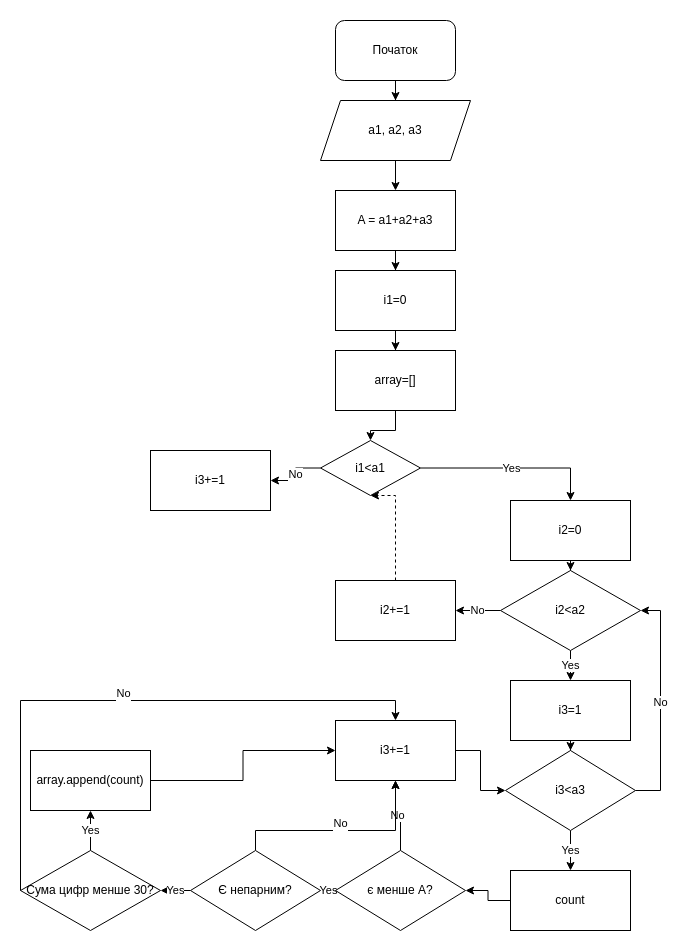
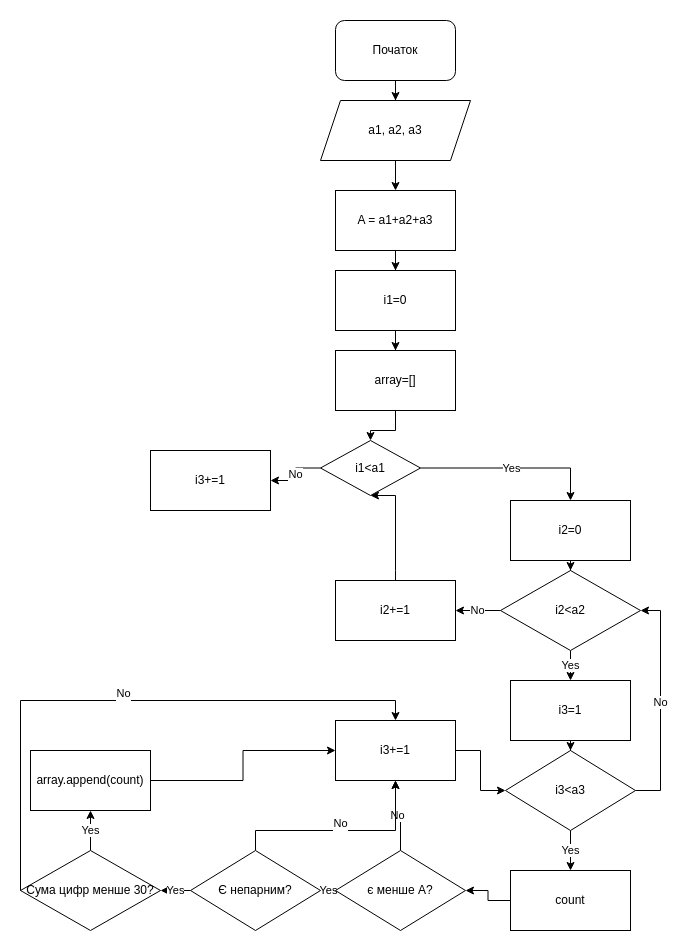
  <mxCell id="0" />
  <mxCell id="1" parent="0" />
  <mxCell id="2" style="edgeStyle=orthogonalEdgeStyle;rounded=0;orthogonalLoop=1;jettySize=auto;html=1;entryX=0.5;entryY=0;entryDx=0;entryDy=0;" edge="1" parent="1" source="3" target="5"><mxGeometry relative="1" as="geometry" /></mxCell>
  <mxCell id="3" value="Початок" style="rounded=1;whiteSpace=wrap;html=1;" parent="1" vertex="1"><mxGeometry x="335" y="20" width="120" height="60" as="geometry" /></mxCell>
  <mxCell id="4" style="edgeStyle=orthogonalEdgeStyle;rounded=0;orthogonalLoop=1;jettySize=auto;html=1;entryX=0.5;entryY=0;entryDx=0;entryDy=0;" edge="1" parent="1" source="5" target="7"><mxGeometry relative="1" as="geometry" /></mxCell>
  <mxCell id="5" value="a1, a2, a3" style="shape=parallelogram;perimeter=parallelogramPerimeter;whiteSpace=wrap;html=1;fixedSize=1;" parent="1" vertex="1"><mxGeometry x="320" y="100" width="150" height="60" as="geometry" /></mxCell>
  <mxCell id="6" style="edgeStyle=orthogonalEdgeStyle;rounded=0;orthogonalLoop=1;jettySize=auto;html=1;" edge="1" parent="1" source="7" target="9"><mxGeometry relative="1" as="geometry" /></mxCell>
  <mxCell id="7" value="A = a1+a2+a3" style="rounded=0;whiteSpace=wrap;html=1;" parent="1" vertex="1"><mxGeometry x="335" y="190" width="120" height="60" as="geometry" /></mxCell>
  <mxCell id="8" style="edgeStyle=orthogonalEdgeStyle;rounded=0;orthogonalLoop=1;jettySize=auto;html=1;" edge="1" parent="1" source="9" target="14"><mxGeometry relative="1" as="geometry" /></mxCell>
  <mxCell id="9" value="i1=0" style="rounded=0;whiteSpace=wrap;html=1;" parent="1" vertex="1"><mxGeometry x="335" y="270" width="120" height="60" as="geometry" /></mxCell>
  <mxCell id="10" value="Yes" style="edgeStyle=orthogonalEdgeStyle;rounded=0;orthogonalLoop=1;jettySize=auto;html=1;entryX=0.5;entryY=0;entryDx=0;entryDy=0;" parent="1" source="12" target="16" edge="1"><mxGeometry relative="1" as="geometry"><mxPoint x="540" y="520" as="targetPoint" /></mxGeometry></mxCell>
  <mxCell id="11" value="No" style="edgeStyle=orthogonalEdgeStyle;rounded=0;orthogonalLoop=1;jettySize=auto;html=1;entryX=1;entryY=0.5;entryDx=0;entryDy=0;" edge="1" parent="1" source="12" target="42"><mxGeometry relative="1" as="geometry" /></mxCell>
  <mxCell id="12" value="i1&amp;lt;a1" style="rhombus;whiteSpace=wrap;html=1;" parent="1" vertex="1"><mxGeometry x="320" y="440" width="100" height="55" as="geometry" /></mxCell>
  <mxCell id="13" style="edgeStyle=orthogonalEdgeStyle;rounded=0;orthogonalLoop=1;jettySize=auto;html=1;entryX=0.5;entryY=0;entryDx=0;entryDy=0;" edge="1" parent="1" source="14" target="12"><mxGeometry relative="1" as="geometry" /></mxCell>
  <mxCell id="14" value="array=[]" style="rounded=0;whiteSpace=wrap;html=1;" parent="1" vertex="1"><mxGeometry x="335" y="350" width="120" height="60" as="geometry" /></mxCell>
  <mxCell id="15" value="" style="edgeStyle=orthogonalEdgeStyle;rounded=0;orthogonalLoop=1;jettySize=auto;html=1;" parent="1" source="16" target="19" edge="1"><mxGeometry relative="1" as="geometry" /></mxCell>
  <mxCell id="16" value="i2=0" style="rounded=0;whiteSpace=wrap;html=1;" parent="1" vertex="1"><mxGeometry x="510" y="500" width="120" height="60" as="geometry" /></mxCell>
  <mxCell id="17" value="Yes" style="edgeStyle=orthogonalEdgeStyle;rounded=0;orthogonalLoop=1;jettySize=auto;html=1;entryX=0.5;entryY=0;entryDx=0;entryDy=0;" parent="1" source="19" target="21" edge="1"><mxGeometry relative="1" as="geometry" /></mxCell>
  <mxCell id="18" value="No" style="edgeStyle=orthogonalEdgeStyle;rounded=0;orthogonalLoop=1;jettySize=auto;html=1;entryX=1;entryY=0.5;entryDx=0;entryDy=0;" edge="1" parent="1" source="19" target="41"><mxGeometry relative="1" as="geometry" /></mxCell>
  <mxCell id="19" value="i2&amp;lt;a2" style="rhombus;whiteSpace=wrap;html=1;rounded=0;" parent="1" vertex="1"><mxGeometry x="500" y="570" width="140" height="80" as="geometry" /></mxCell>
  <mxCell id="20" value="" style="edgeStyle=orthogonalEdgeStyle;rounded=0;orthogonalLoop=1;jettySize=auto;html=1;entryX=0.5;entryY=0;entryDx=0;entryDy=0;" parent="1" source="21" target="24" edge="1"><mxGeometry relative="1" as="geometry" /></mxCell>
  <mxCell id="21" value="i3=1" style="whiteSpace=wrap;html=1;rounded=0;" parent="1" vertex="1"><mxGeometry x="510" y="680" width="120" height="60" as="geometry" /></mxCell>
  <mxCell id="22" value="Yes" style="edgeStyle=orthogonalEdgeStyle;rounded=0;orthogonalLoop=1;jettySize=auto;html=1;" parent="1" source="24" target="26" edge="1"><mxGeometry relative="1" as="geometry" /></mxCell>
  <mxCell id="23" value="No" style="edgeStyle=orthogonalEdgeStyle;rounded=0;orthogonalLoop=1;jettySize=auto;html=1;entryX=1;entryY=0.5;entryDx=0;entryDy=0;" edge="1" parent="1" source="24" target="19"><mxGeometry relative="1" as="geometry"><Array as="points"><mxPoint x="660" y="790" /><mxPoint x="660" y="610" /></Array></mxGeometry></mxCell>
  <mxCell id="24" value="i3&amp;lt;a3" style="rhombus;whiteSpace=wrap;html=1;rounded=0;" parent="1" vertex="1"><mxGeometry x="505" y="750" width="130" height="80" as="geometry" /></mxCell>
  <mxCell id="25" value="" style="edgeStyle=orthogonalEdgeStyle;rounded=0;orthogonalLoop=1;jettySize=auto;html=1;" edge="1" parent="1" source="26" target="29"><mxGeometry relative="1" as="geometry" /></mxCell>
  <mxCell id="26" value="count" style="whiteSpace=wrap;html=1;rounded=0;" parent="1" vertex="1"><mxGeometry x="510" y="870" width="120" height="60" as="geometry" /></mxCell>
  <mxCell id="27" value="Yes" style="edgeStyle=orthogonalEdgeStyle;rounded=0;orthogonalLoop=1;jettySize=auto;html=1;" edge="1" parent="1" source="29" target="32"><mxGeometry relative="1" as="geometry" /></mxCell>
  <mxCell id="28" value="No" style="edgeStyle=orthogonalEdgeStyle;rounded=0;orthogonalLoop=1;jettySize=auto;html=1;entryX=0.5;entryY=1;entryDx=0;entryDy=0;" edge="1" parent="1" source="29" target="39"><mxGeometry relative="1" as="geometry"><Array as="points"><mxPoint x="400" y="815" /><mxPoint x="395" y="815" /></Array></mxGeometry></mxCell>
  <mxCell id="29" value="є менше А?" style="rhombus;whiteSpace=wrap;html=1;rounded=0;" vertex="1" parent="1"><mxGeometry x="335" y="850" width="130" height="80" as="geometry" /></mxCell>
  <mxCell id="30" value="Yes" style="edgeStyle=orthogonalEdgeStyle;rounded=0;orthogonalLoop=1;jettySize=auto;html=1;" edge="1" parent="1" source="32" target="35"><mxGeometry relative="1" as="geometry" /></mxCell>
  <mxCell id="31" value="&#10;&lt;span style=&quot;color: rgb(0, 0, 0); font-family: Helvetica; font-size: 11px; font-style: normal; font-variant-ligatures: normal; font-variant-caps: normal; font-weight: 400; letter-spacing: normal; orphans: 2; text-align: center; text-indent: 0px; text-transform: none; widows: 2; word-spacing: 0px; -webkit-text-stroke-width: 0px; white-space: nowrap; background-color: rgb(255, 255, 255); text-decoration-thickness: initial; text-decoration-style: initial; text-decoration-color: initial; display: inline !important; float: none;&quot;&gt;No&lt;/span&gt;&#10;&#10;" style="edgeStyle=orthogonalEdgeStyle;rounded=0;orthogonalLoop=1;jettySize=auto;html=1;entryX=0.5;entryY=1;entryDx=0;entryDy=0;" edge="1" parent="1" source="32" target="39"><mxGeometry relative="1" as="geometry"><Array as="points"><mxPoint x="255" y="830" /><mxPoint x="395" y="830" /></Array></mxGeometry></mxCell>
  <mxCell id="32" value="Є непарним?" style="rhombus;whiteSpace=wrap;html=1;rounded=0;" vertex="1" parent="1"><mxGeometry x="190" y="850" width="130" height="80" as="geometry" /></mxCell>
  <mxCell id="33" value="Yes" style="edgeStyle=orthogonalEdgeStyle;rounded=0;orthogonalLoop=1;jettySize=auto;html=1;" edge="1" parent="1" source="35" target="37"><mxGeometry relative="1" as="geometry" /></mxCell>
  <mxCell id="34" value="&#10;&lt;span style=&quot;color: rgb(0, 0, 0); font-family: Helvetica; font-size: 11px; font-style: normal; font-variant-ligatures: normal; font-variant-caps: normal; font-weight: 400; letter-spacing: normal; orphans: 2; text-align: center; text-indent: 0px; text-transform: none; widows: 2; word-spacing: 0px; -webkit-text-stroke-width: 0px; white-space: nowrap; background-color: rgb(255, 255, 255); text-decoration-thickness: initial; text-decoration-style: initial; text-decoration-color: initial; display: inline !important; float: none;&quot;&gt;No&lt;/span&gt;&#10;&#10;" style="edgeStyle=orthogonalEdgeStyle;rounded=0;orthogonalLoop=1;jettySize=auto;html=1;entryX=0.5;entryY=0;entryDx=0;entryDy=0;" edge="1" parent="1" source="35" target="39"><mxGeometry relative="1" as="geometry"><Array as="points"><mxPoint x="20" y="700" /><mxPoint x="395" y="700" /></Array></mxGeometry></mxCell>
  <mxCell id="35" value="Сума цифр менше 30?" style="rhombus;whiteSpace=wrap;html=1;rounded=0;" vertex="1" parent="1"><mxGeometry x="20" y="850" width="140" height="80" as="geometry" /></mxCell>
  <mxCell id="36" style="edgeStyle=orthogonalEdgeStyle;rounded=0;orthogonalLoop=1;jettySize=auto;html=1;entryX=0;entryY=0.5;entryDx=0;entryDy=0;" edge="1" parent="1" source="37" target="39"><mxGeometry relative="1" as="geometry" /></mxCell>
  <mxCell id="37" value="array.append(count)" style="whiteSpace=wrap;html=1;rounded=0;" vertex="1" parent="1"><mxGeometry x="30" y="750" width="120" height="60" as="geometry" /></mxCell>
  <mxCell id="38" style="edgeStyle=orthogonalEdgeStyle;rounded=0;orthogonalLoop=1;jettySize=auto;html=1;entryX=0;entryY=0.5;entryDx=0;entryDy=0;" edge="1" parent="1" source="39" target="24"><mxGeometry relative="1" as="geometry" /></mxCell>
  <mxCell id="39" value="i3+=1" style="rounded=0;whiteSpace=wrap;html=1;" vertex="1" parent="1"><mxGeometry x="335" y="720" width="120" height="60" as="geometry" /></mxCell>
- <mxCell id="40" style="edgeStyle=orthogonalEdgeStyle;rounded=0;orthogonalLoop=1;jettySize=auto;html=1;entryX=0.5;entryY=1;entryDx=0;entryDy=0;exitX=0.5;exitY=0;exitDx=0;exitDy=0;dashed=1;" edge="1" parent="1" source="41" target="12"><mxGeometry relative="1" as="geometry"><Array as="points"><mxPoint x="395" y="570" /><mxPoint x="395" y="570" /></Array></mxGeometry></mxCell>
+ <mxCell id="40" style="edgeStyle=orthogonalEdgeStyle;rounded=0;orthogonalLoop=1;jettySize=auto;html=1;entryX=0.5;entryY=1;entryDx=0;entryDy=0;exitX=0.5;exitY=0;exitDx=0;exitDy=0;" edge="1" parent="1" source="41" target="12"><mxGeometry relative="1" as="geometry"><Array as="points"><mxPoint x="395" y="570" /><mxPoint x="395" y="570" /></Array></mxGeometry></mxCell>
  <mxCell id="41" value="i2+=1" style="rounded=0;whiteSpace=wrap;html=1;" vertex="1" parent="1"><mxGeometry x="335" y="580" width="120" height="60" as="geometry" /></mxCell>
  <mxCell id="42" value="i3+=1" style="rounded=0;whiteSpace=wrap;html=1;" vertex="1" parent="1"><mxGeometry x="150" y="450" width="120" height="60" as="geometry" /></mxCell>
